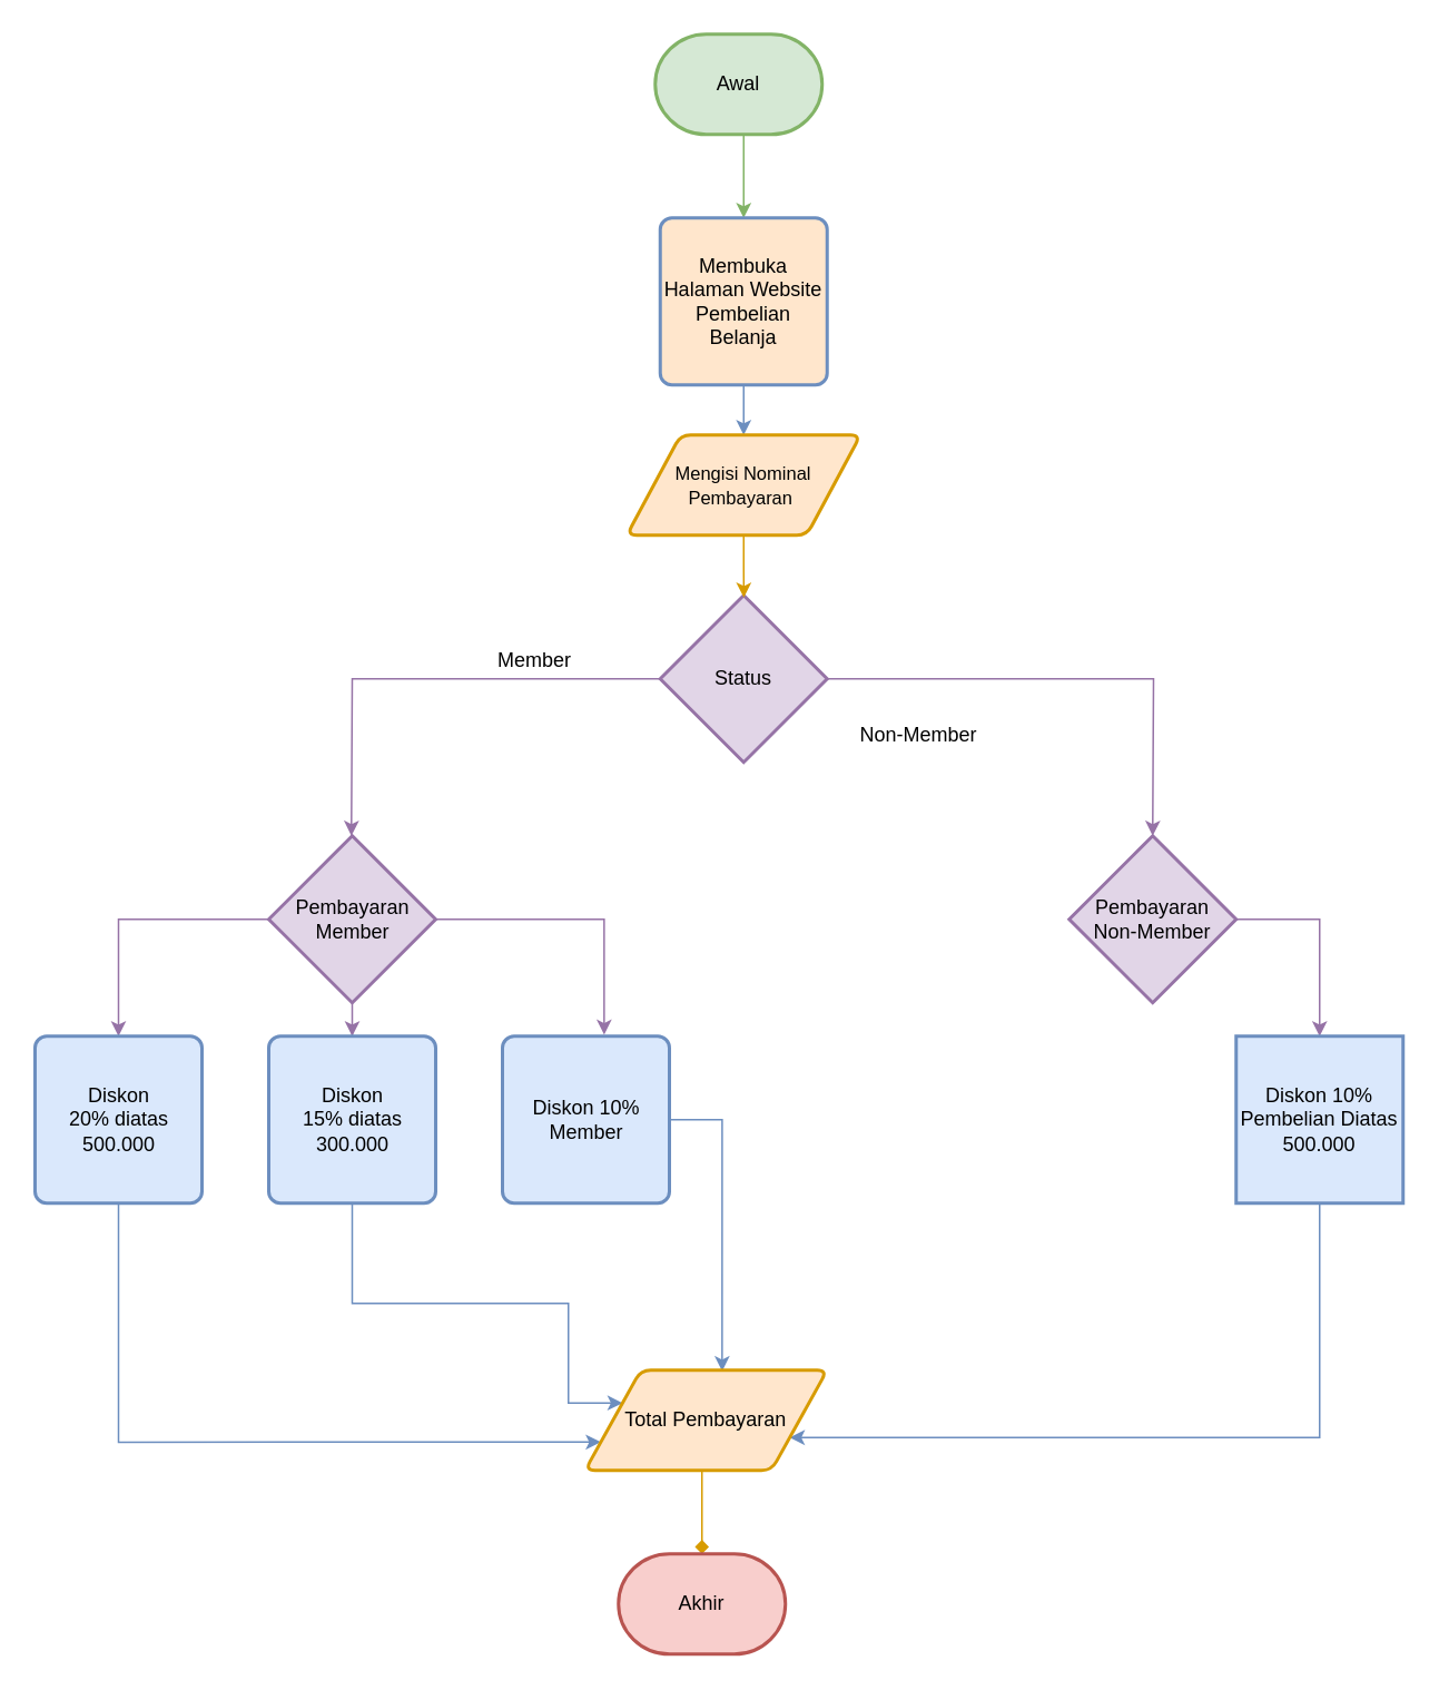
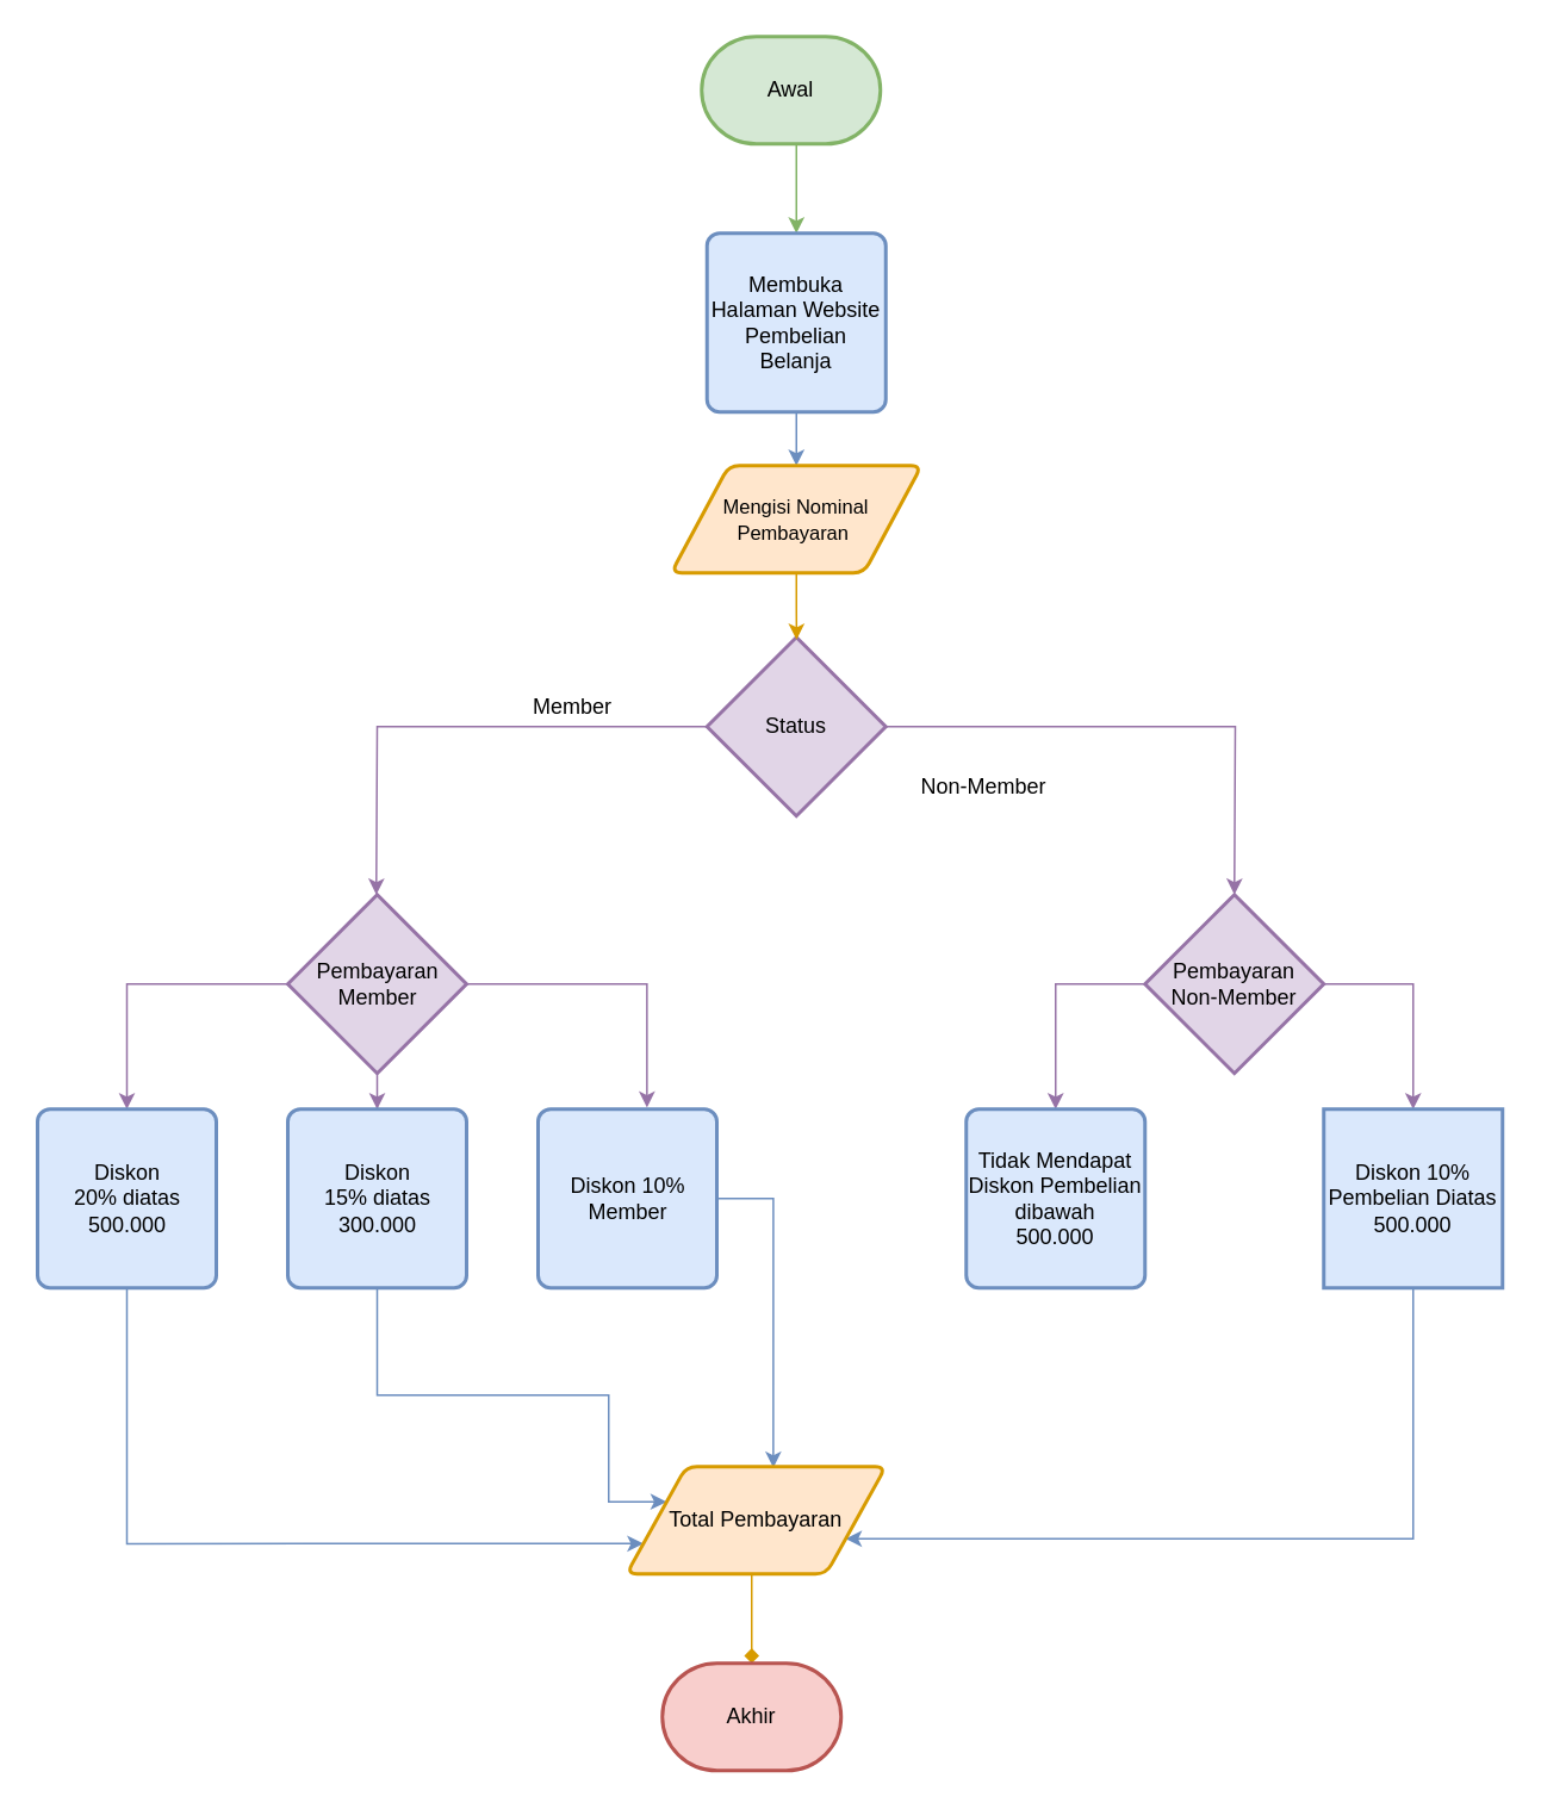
  <mxCell id="0" />
  <mxCell id="1" parent="0" />
  <mxCell id="2" style="edgeStyle=orthogonalEdgeStyle;rounded=0;orthogonalLoop=1;jettySize=auto;html=1;entryX=0.5;entryY=0;entryDx=0;entryDy=0;fillColor=#d5e8d4;strokeColor=#82b366;" edge="1" parent="1" source="3" target="5"><mxGeometry relative="1" as="geometry"><Array as="points"><mxPoint x="445" y="100" /><mxPoint x="445" y="100" /></Array></mxGeometry></mxCell>
  <mxCell id="3" value="Awal" style="strokeWidth=2;html=1;shape=mxgraph.flowchart.terminator;whiteSpace=wrap;fillColor=#d5e8d4;strokeColor=#82b366;" vertex="1" parent="1"><mxGeometry x="392" y="20" width="100" height="60" as="geometry" /></mxCell>
  <mxCell id="4" style="edgeStyle=orthogonalEdgeStyle;rounded=0;orthogonalLoop=1;jettySize=auto;html=1;entryX=0.5;entryY=0;entryDx=0;entryDy=0;fillColor=#dae8fc;strokeColor=#6c8ebf;" edge="1" parent="1" source="5" target="28"><mxGeometry relative="1" as="geometry" /></mxCell>
- <mxCell id="5" value="Membuka Halaman Website Pembelian Belanja" style="rounded=1;whiteSpace=wrap;html=1;absoluteArcSize=1;arcSize=14;strokeWidth=2;fillColor=#ffe6cc;strokeColor=#6c8ebf;" vertex="1" parent="1"><mxGeometry x="395" y="130" width="100" height="100" as="geometry" /></mxCell>
+ <mxCell id="5" value="Membuka Halaman Website Pembelian Belanja" style="rounded=1;whiteSpace=wrap;html=1;absoluteArcSize=1;arcSize=14;strokeWidth=2;fillColor=#dae8fc;strokeColor=#6c8ebf;" vertex="1" parent="1"><mxGeometry x="395" y="130" width="100" height="100" as="geometry" /></mxCell>
  <mxCell id="6" style="edgeStyle=orthogonalEdgeStyle;rounded=0;orthogonalLoop=1;jettySize=auto;html=1;fillColor=#e1d5e7;strokeColor=#9673a6;" edge="1" parent="1" source="8"><mxGeometry relative="1" as="geometry"><mxPoint x="210" y="500" as="targetPoint" /></mxGeometry></mxCell>
  <mxCell id="7" style="edgeStyle=orthogonalEdgeStyle;rounded=0;orthogonalLoop=1;jettySize=auto;html=1;fillColor=#e1d5e7;strokeColor=#9673a6;" edge="1" parent="1" source="8"><mxGeometry relative="1" as="geometry"><mxPoint x="690" y="500" as="targetPoint" /></mxGeometry></mxCell>
  <mxCell id="8" value="Status" style="strokeWidth=2;html=1;shape=mxgraph.flowchart.decision;whiteSpace=wrap;fillColor=#e1d5e7;strokeColor=#9673a6;" vertex="1" parent="1"><mxGeometry x="395" y="356" width="100" height="100" as="geometry" /></mxCell>
  <mxCell id="9" value="Non-Member" style="text;html=1;align=center;verticalAlign=middle;whiteSpace=wrap;rounded=0;fillColor=none;" vertex="1" parent="1"><mxGeometry x="510" y="425" width="80" height="30" as="geometry" /></mxCell>
  <mxCell id="10" value="Member" style="text;html=1;align=center;verticalAlign=middle;whiteSpace=wrap;rounded=0;fillColor=none;" vertex="1" parent="1"><mxGeometry x="290" y="380" width="60" height="30" as="geometry" /></mxCell>
  <mxCell id="11" style="edgeStyle=orthogonalEdgeStyle;rounded=0;orthogonalLoop=1;jettySize=auto;html=1;entryX=0.5;entryY=0;entryDx=0;entryDy=0;exitX=1;exitY=0.5;exitDx=0;exitDy=0;exitPerimeter=0;fillColor=#e1d5e7;strokeColor=#9673a6;" edge="1" parent="1" source="13" target="18"><mxGeometry relative="1" as="geometry"><mxPoint x="810" y="610" as="targetPoint" /><Array as="points"><mxPoint x="790" y="550" /></Array></mxGeometry></mxCell>
+ <mxCell id="12" style="edgeStyle=orthogonalEdgeStyle;rounded=0;orthogonalLoop=1;jettySize=auto;html=1;entryX=0.5;entryY=0;entryDx=0;entryDy=0;fillColor=#e1d5e7;strokeColor=#9673a6;" edge="1" parent="1" source="13" target="19"><mxGeometry relative="1" as="geometry"><mxPoint x="580" y="610" as="targetPoint" /><Array as="points"><mxPoint x="590" y="550" /></Array></mxGeometry></mxCell>
  <mxCell id="13" value="&lt;div&gt;Pembayaran&lt;/div&gt;Non-Member" style="strokeWidth=2;html=1;shape=mxgraph.flowchart.decision;whiteSpace=wrap;fillColor=#e1d5e7;strokeColor=#9673a6;" vertex="1" parent="1"><mxGeometry x="640" y="500" width="100" height="100" as="geometry" /></mxCell>
  <mxCell id="14" style="edgeStyle=orthogonalEdgeStyle;rounded=0;orthogonalLoop=1;jettySize=auto;html=1;fillColor=#e1d5e7;strokeColor=#9673a6;" edge="1" parent="1" source="16" target="22"><mxGeometry relative="1" as="geometry" /></mxCell>
  <mxCell id="15" style="edgeStyle=orthogonalEdgeStyle;rounded=0;orthogonalLoop=1;jettySize=auto;html=1;entryX=0.5;entryY=0;entryDx=0;entryDy=0;fillColor=#e1d5e7;strokeColor=#9673a6;" edge="1" parent="1" source="16" target="24"><mxGeometry relative="1" as="geometry" /></mxCell>
  <mxCell id="16" value="Pembayaran Member&lt;div&gt;&lt;/div&gt;" style="strokeWidth=2;html=1;shape=mxgraph.flowchart.decision;whiteSpace=wrap;fillColor=#e1d5e7;strokeColor=#9673a6;" vertex="1" parent="1"><mxGeometry x="160.5" y="500" width="100" height="100" as="geometry" /></mxCell>
  <mxCell id="17" style="edgeStyle=orthogonalEdgeStyle;rounded=0;orthogonalLoop=1;jettySize=auto;html=1;entryX=1;entryY=0.75;entryDx=0;entryDy=0;fillColor=#dae8fc;strokeColor=#6c8ebf;" edge="1" parent="1" source="18" target="27"><mxGeometry relative="1" as="geometry"><mxPoint x="925" y="820" as="targetPoint" /><Array as="points"><mxPoint x="790" y="860" /></Array></mxGeometry></mxCell>
  <mxCell id="18" value="Diskon 10%&lt;div&gt;Pembelian Diatas&lt;/div&gt;&lt;div&gt;500.000&lt;/div&gt;" style="whiteSpace=wrap;html=1;absoluteArcSize=1;arcSize=14;strokeWidth=2;fillColor=#dae8fc;strokeColor=#6c8ebf;rounded=0;" vertex="1" parent="1"><mxGeometry x="740" y="620" width="100" height="100" as="geometry" /></mxCell>
+ <mxCell id="19" value="&lt;div&gt;Tidak Mendapat Diskon Pembelian dibawah&lt;/div&gt;&lt;div&gt;500.000&lt;/div&gt;" style="rounded=1;whiteSpace=wrap;html=1;absoluteArcSize=1;arcSize=14;strokeWidth=2;fillColor=#dae8fc;strokeColor=#6c8ebf;" vertex="1" parent="1"><mxGeometry x="540" y="620" width="100" height="100" as="geometry" /></mxCell>
  <mxCell id="20" style="edgeStyle=orthogonalEdgeStyle;rounded=0;orthogonalLoop=1;jettySize=auto;html=1;entryX=0.566;entryY=0.01;entryDx=0;entryDy=0;fillColor=#dae8fc;strokeColor=#6c8ebf;exitX=1;exitY=0.5;exitDx=0;exitDy=0;entryPerimeter=0;" edge="1" parent="1" source="25" target="27"><mxGeometry relative="1" as="geometry"><Array as="points"><mxPoint x="432" y="670" /></Array></mxGeometry></mxCell>
  <mxCell id="21" style="edgeStyle=orthogonalEdgeStyle;rounded=0;orthogonalLoop=1;jettySize=auto;html=1;exitX=0.5;exitY=1;exitDx=0;exitDy=0;entryX=0;entryY=0.75;entryDx=0;entryDy=0;fillColor=#dae8fc;strokeColor=#6c8ebf;" edge="1" parent="1" source="22" target="27"><mxGeometry relative="1" as="geometry"><Array as="points"><mxPoint x="71" y="863" /></Array></mxGeometry></mxCell>
  <mxCell id="22" value="Diskon 20%&lt;span style=&quot;background-color: initial;&quot;&gt;&amp;nbsp;diatas&lt;/span&gt;&lt;div&gt;500.000&lt;/div&gt;" style="rounded=1;whiteSpace=wrap;html=1;absoluteArcSize=1;arcSize=14;strokeWidth=2;fillColor=#dae8fc;strokeColor=#6c8ebf;" vertex="1" parent="1"><mxGeometry x="20.5" y="620" width="100" height="100" as="geometry" /></mxCell>
  <mxCell id="23" style="edgeStyle=orthogonalEdgeStyle;rounded=0;orthogonalLoop=1;jettySize=auto;html=1;entryX=0;entryY=0.25;entryDx=0;entryDy=0;fillColor=#dae8fc;strokeColor=#6c8ebf;" edge="1" parent="1" target="27"><mxGeometry relative="1" as="geometry"><mxPoint x="210.5" y="720" as="sourcePoint" /><mxPoint x="10.5" y="820" as="targetPoint" /><Array as="points"><mxPoint x="211" y="780" /><mxPoint x="340" y="780" /><mxPoint x="340" y="840" /></Array></mxGeometry></mxCell>
  <mxCell id="24" value="Diskon 15%&amp;nbsp;&lt;span style=&quot;background-color: initial;&quot;&gt;diatas&lt;/span&gt;&lt;div&gt;300.000&lt;/div&gt;" style="rounded=1;whiteSpace=wrap;html=1;absoluteArcSize=1;arcSize=14;strokeWidth=2;fillColor=#dae8fc;strokeColor=#6c8ebf;" vertex="1" parent="1"><mxGeometry x="160.5" y="620" width="100" height="100" as="geometry" /></mxCell>
  <mxCell id="25" value="Diskon 10%&lt;div&gt;Member&lt;/div&gt;" style="rounded=1;whiteSpace=wrap;html=1;absoluteArcSize=1;arcSize=14;strokeWidth=2;fillColor=#dae8fc;strokeColor=#6c8ebf;" vertex="1" parent="1"><mxGeometry x="300.5" y="620" width="100" height="100" as="geometry" /></mxCell>
  <mxCell id="26" style="edgeStyle=orthogonalEdgeStyle;rounded=0;orthogonalLoop=1;jettySize=auto;html=1;fillColor=#ffe6cc;strokeColor=#d79b00;endArrow=diamond;" edge="1" parent="1" source="27" target="31"><mxGeometry relative="1" as="geometry"><Array as="points"><mxPoint x="420" y="900" /><mxPoint x="420" y="900" /></Array></mxGeometry></mxCell>
  <mxCell id="27" value="Total Pembayaran" style="shape=parallelogram;html=1;strokeWidth=2;perimeter=parallelogramPerimeter;whiteSpace=wrap;rounded=1;arcSize=12;size=0.23;fillColor=#ffe6cc;strokeColor=#d79b00;" vertex="1" parent="1"><mxGeometry x="350" y="820" width="145" height="60" as="geometry" /></mxCell>
  <mxCell id="28" value="&lt;span style=&quot;font-size: 11px;&quot;&gt;Mengisi Nominal Pembayaran&amp;nbsp;&lt;/span&gt;" style="shape=parallelogram;html=1;strokeWidth=2;perimeter=parallelogramPerimeter;whiteSpace=wrap;rounded=1;arcSize=12;size=0.23;fillColor=#ffe6cc;strokeColor=#d79b00;" vertex="1" parent="1"><mxGeometry x="375" y="260" width="140" height="60" as="geometry" /></mxCell>
  <mxCell id="29" style="edgeStyle=orthogonalEdgeStyle;rounded=0;orthogonalLoop=1;jettySize=auto;html=1;entryX=0.501;entryY=0.014;entryDx=0;entryDy=0;entryPerimeter=0;fillColor=#ffe6cc;strokeColor=#d79b00;" edge="1" parent="1" source="28" target="8"><mxGeometry relative="1" as="geometry" /></mxCell>
  <mxCell id="30" style="edgeStyle=orthogonalEdgeStyle;rounded=0;orthogonalLoop=1;jettySize=auto;html=1;entryX=0.609;entryY=-0.009;entryDx=0;entryDy=0;entryPerimeter=0;fillColor=#e1d5e7;strokeColor=#9673a6;" edge="1" parent="1" source="16" target="25"><mxGeometry relative="1" as="geometry" /></mxCell>
  <mxCell id="31" value="Akhir" style="strokeWidth=2;html=1;shape=mxgraph.flowchart.terminator;whiteSpace=wrap;fillColor=#f8cecc;strokeColor=#b85450;" vertex="1" parent="1"><mxGeometry x="370" y="930" width="100" height="60" as="geometry" /></mxCell>
